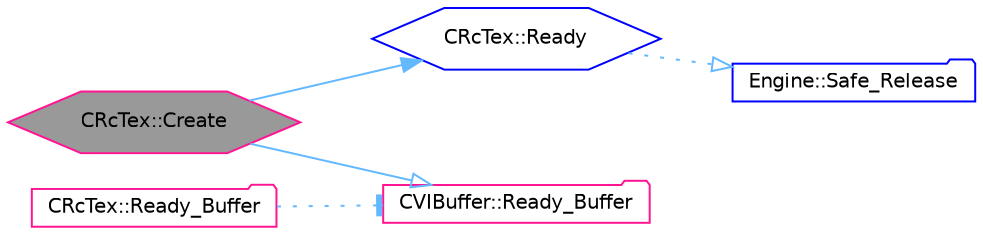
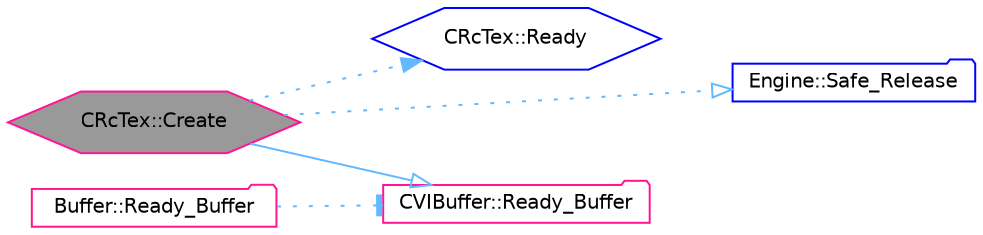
  digraph {
    rankdir=LR
    node [color=deeppink fillcolor=white fontname=Helvetica fontsize=10 shape=folder style=filled]
    edge [arrowhead=onormal color=steelblue1 fontname=Helvetica fontsize=10 labelfontname=Helvetica labelfontsize=10 style=solid]
    n1 [fillcolor=grey60 fontcolor=black height=0.2 label="CRcTex::Create" shape=hexagon width=0.4]
    n2 [color=blue height=0.2 label="CRcTex::Ready" shape=hexagon width=0.4]
    n3 [color=blue height=0.2 label="Engine::Safe_Release" width=0.4]
    n4 [height=0.2 label="CVIBuffer::Ready_Buffer" width=0.4]
-   n5 [height=0.2 label="CRcTex::Ready_Buffer" width=0.4]
-   n1 -> n2 [arrowhead=normal]
-   n2 -> n3 [style=dotted]
+   n5 [height=0.2 label="Buffer::Ready_Buffer" width=0.4]
+   n1 -> n2 [arrowhead=normal style=dotted]
+   n1 -> n3 [style=dotted]
    n1 -> n4
    n5 -> n4 [arrowhead=tee style=dotted]
  }
